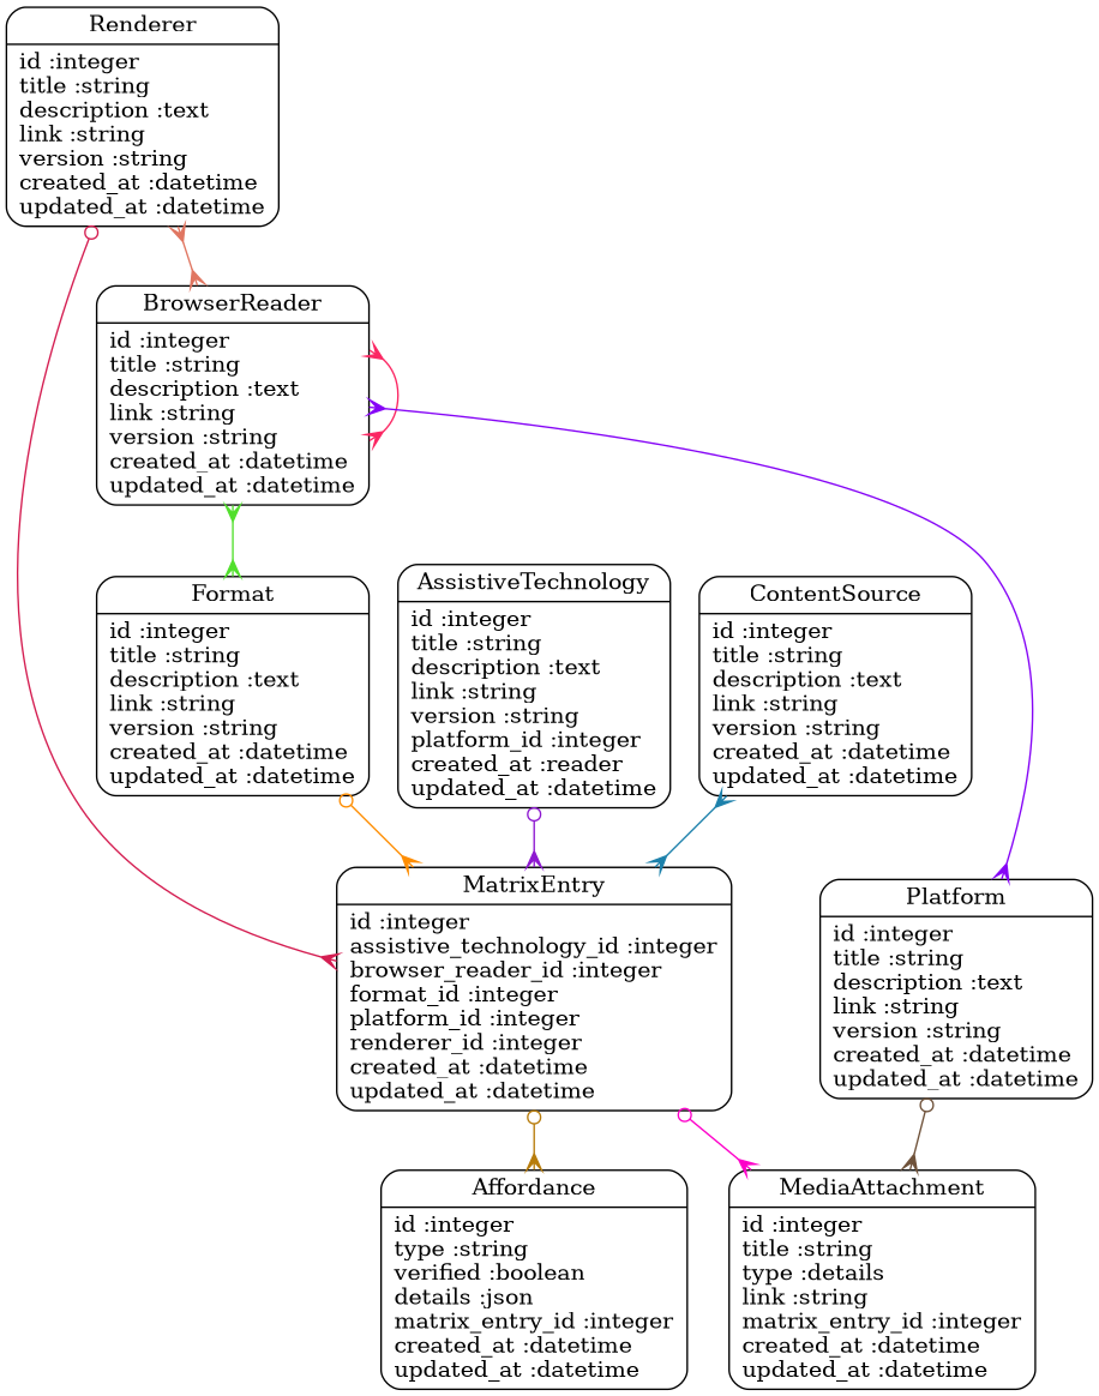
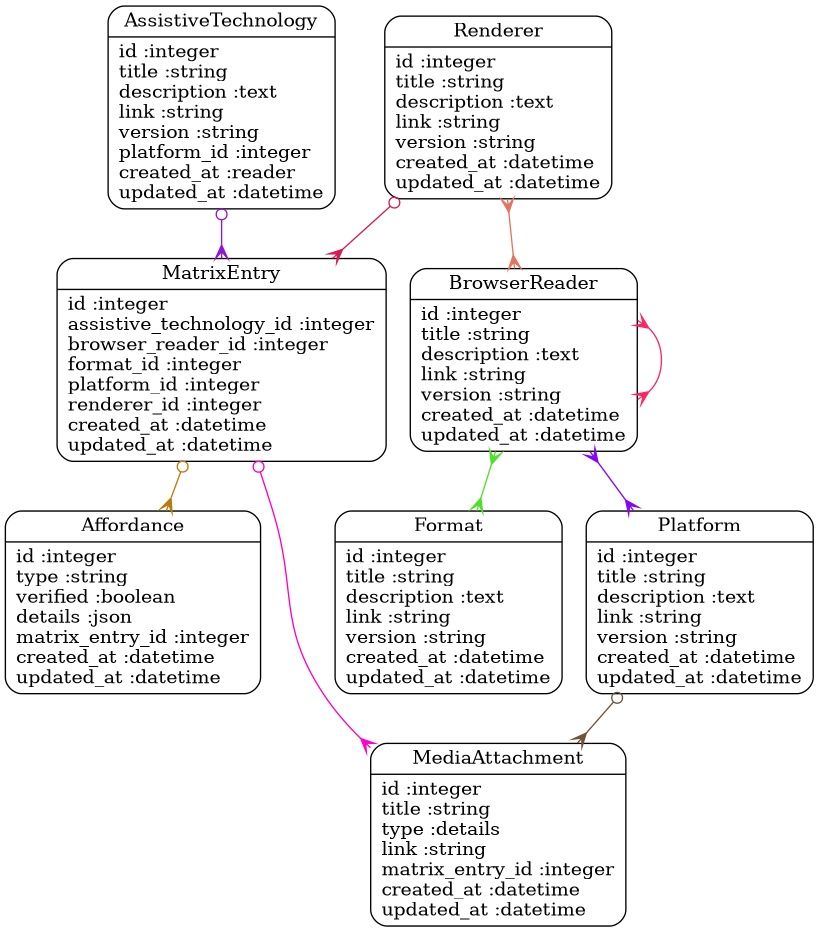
  digraph {
    splines=true
    node [shape=Mrecord]
    edge [arrowhead=crow arrowtail=odot dir=both]
    n1 [label="{Affordance|id :integer\ltype :string\lverified :boolean\ldetails :json\lmatrix_entry_id :integer\lcreated_at :datetime\lupdated_at :datetime\l}"]
    n2 [label="{AssistiveTechnology|id :integer\ltitle :string\ldescription :text\llink :string\lversion :string\lplatform_id :integer\lcreated_at :reader\lupdated_at :datetime\l}"]
    n3 [label="{MatrixEntry|id :integer\lassistive_technology_id :integer\lbrowser_reader_id :integer\lformat_id :integer\lplatform_id :integer\lrenderer_id :integer\lcreated_at :datetime\lupdated_at :datetime\l}"]
    n4 [label="{MediaAttachment|id :integer\ltitle :string\ltype :details\llink :string\lmatrix_entry_id :integer\lcreated_at :datetime\lupdated_at :datetime\l}"]
    n5 [label="{BrowserReader|id :integer\ltitle :string\ldescription :text\llink :string\lversion :string\lcreated_at :datetime\lupdated_at :datetime\l}"]
    n6 [label="{Format|id :integer\ltitle :string\ldescription :text\llink :string\lversion :string\lcreated_at :datetime\lupdated_at :datetime\l}"]
    n7 [label="{Platform|id :integer\ltitle :string\ldescription :text\llink :string\lversion :string\lcreated_at :datetime\lupdated_at :datetime\l}"]
-   n8 [label="{ContentSource|id :integer\ltitle :string\ldescription :text\llink :string\lversion :string\lcreated_at :datetime\lupdated_at :datetime\l}"]
    n9 [label="{Renderer|id :integer\ltitle :string\ldescription :text\llink :string\lversion :string\lcreated_at :datetime\lupdated_at :datetime\l}"]
    n2 -> n3 [color="#8D18D0"]
    n3 -> n1 [color="#B77C0B"]
    n3 -> n4 [color="#FD00C9"]
    n5 -> n5 [arrowtail=crow color="#FB2763"]
    n5 -> n6 [arrowtail=crow color="#51DF2C"]
    n5 -> n7 [arrowtail=crow color="#8504F6"]
-   n6 -> n3 [color="#FE8D01"]
    n7 -> n4 [color="#6F523A"]
-   n8 -> n3 [arrowtail=crow color="#1D81AB"]
    n9 -> n3 [color="#D41D51"]
    n9 -> n5 [arrowtail=crow color="#E07661"]
  }
